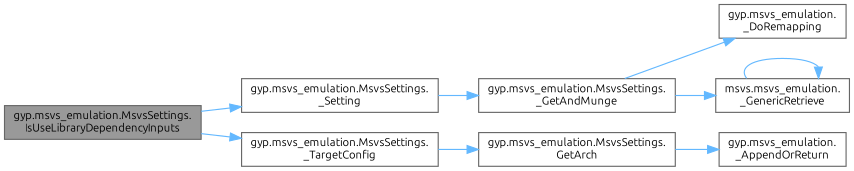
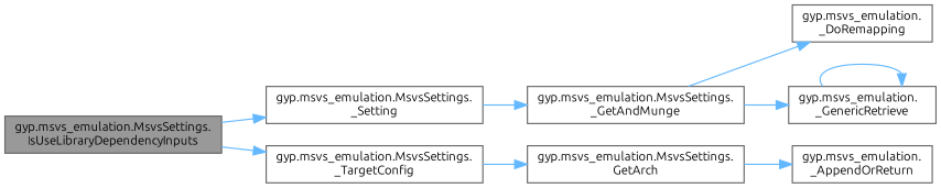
  digraph {
    fontname=Ubuntu
    rankdir=LR
    node [color=grey40 fillcolor=white fontname=Ubuntu fontsize=10 shape=box style=filled]
    edge [color=steelblue1 fontname=Ubuntu fontsize=10 labelfontname=Helvetica labelfontsize=10 style=solid]
    n1 [color=gray40 fillcolor=grey60 fontcolor=black height=0.2 label="gyp.msvs_emulation.MsvsSettings.\lIsUseLibraryDependencyInputs" width=0.4]
    n2 [height=0.2 label="gyp.msvs_emulation.MsvsSettings.\l_Setting" width=0.4]
    n3 [height=0.2 label="gyp.msvs_emulation.MsvsSettings.\l_TargetConfig" width=0.4]
    n4 [height=0.2 label="gyp.msvs_emulation.MsvsSettings.\l_GetAndMunge" width=0.4]
    n5 [height=0.2 label="gyp.msvs_emulation.MsvsSettings.\lGetArch" width=0.4]
    n6 [height=0.2 label="gyp.msvs_emulation.\l_DoRemapping" width=0.4]
-   n7 [height=0.2 label="msvs.msvs_emulation.\l_GenericRetrieve" width=0.4]
+   n7 [height=0.2 label="gyp.msvs_emulation.\l_GenericRetrieve" width=0.4]
    n8 [height=0.2 label="gyp.msvs_emulation.\l_AppendOrReturn" width=0.4]
    n1 -> n2
    n1 -> n3
    n2 -> n4
    n3 -> n5
    n4 -> n6
    n4 -> n7
    n5 -> n8
    n7 -> n7
  }
